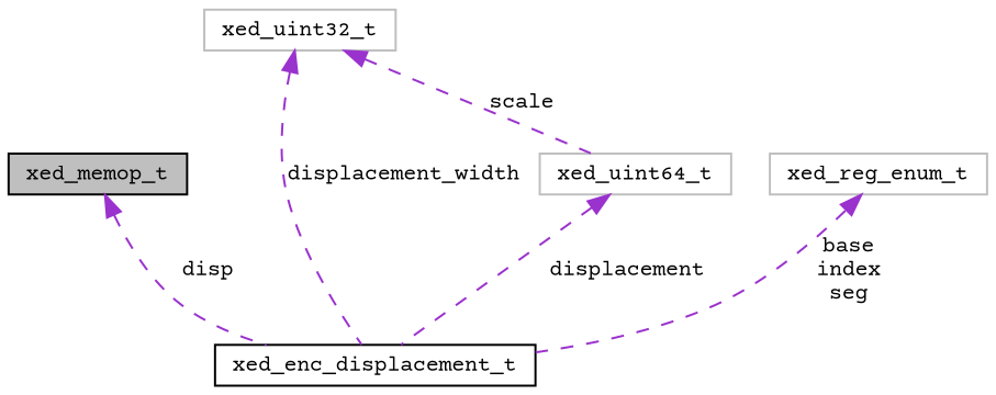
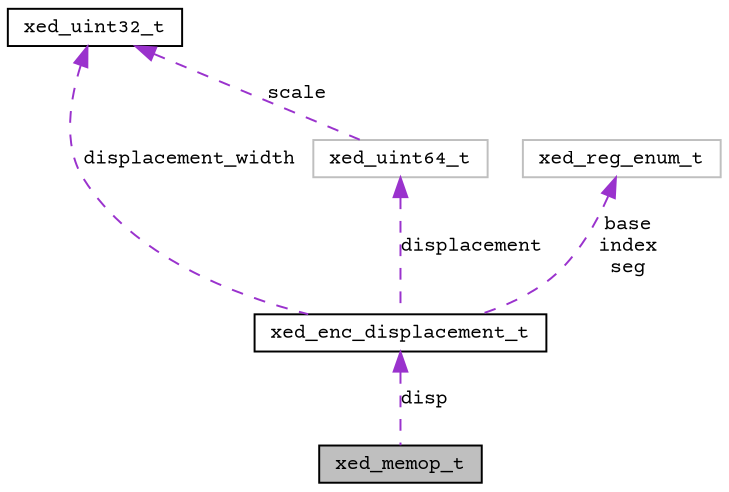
  digraph {
    fontname="Courier Prime"
    node [color=grey75 fontname="Courier Prime" fontsize=10 shape=record]
    edge [color=darkorchid3 dir=back fontname="Courier Prime" fontsize=10 labelfontname=FreeSans labelfontsize=10 style=dashed]
    n1 [color=black fillcolor=grey75 fontcolor=black height=0.2 label=xed_memop_t style=filled width=0.4]
-   n2 [height=0.2 label=xed_uint32_t width=0.4]
+   n2 [color=black height=0.2 label=xed_uint32_t width=0.4]
    n3 [color=black height=0.2 label=xed_enc_displacement_t width=0.4]
    n4 [height=0.2 label=xed_uint64_t width=0.4]
    n5 [height=0.2 label=xed_reg_enum_t width=0.4]
    n2 -> n3 [label=displacement_width]
    n2 -> n4 [label=scale]
-   n1 -> n3 [label=disp]
+   n3 -> n1 [label=disp]
    n4 -> n3 [label=displacement]
    n5 -> n3 [label="base\nindex\nseg"]
  }
